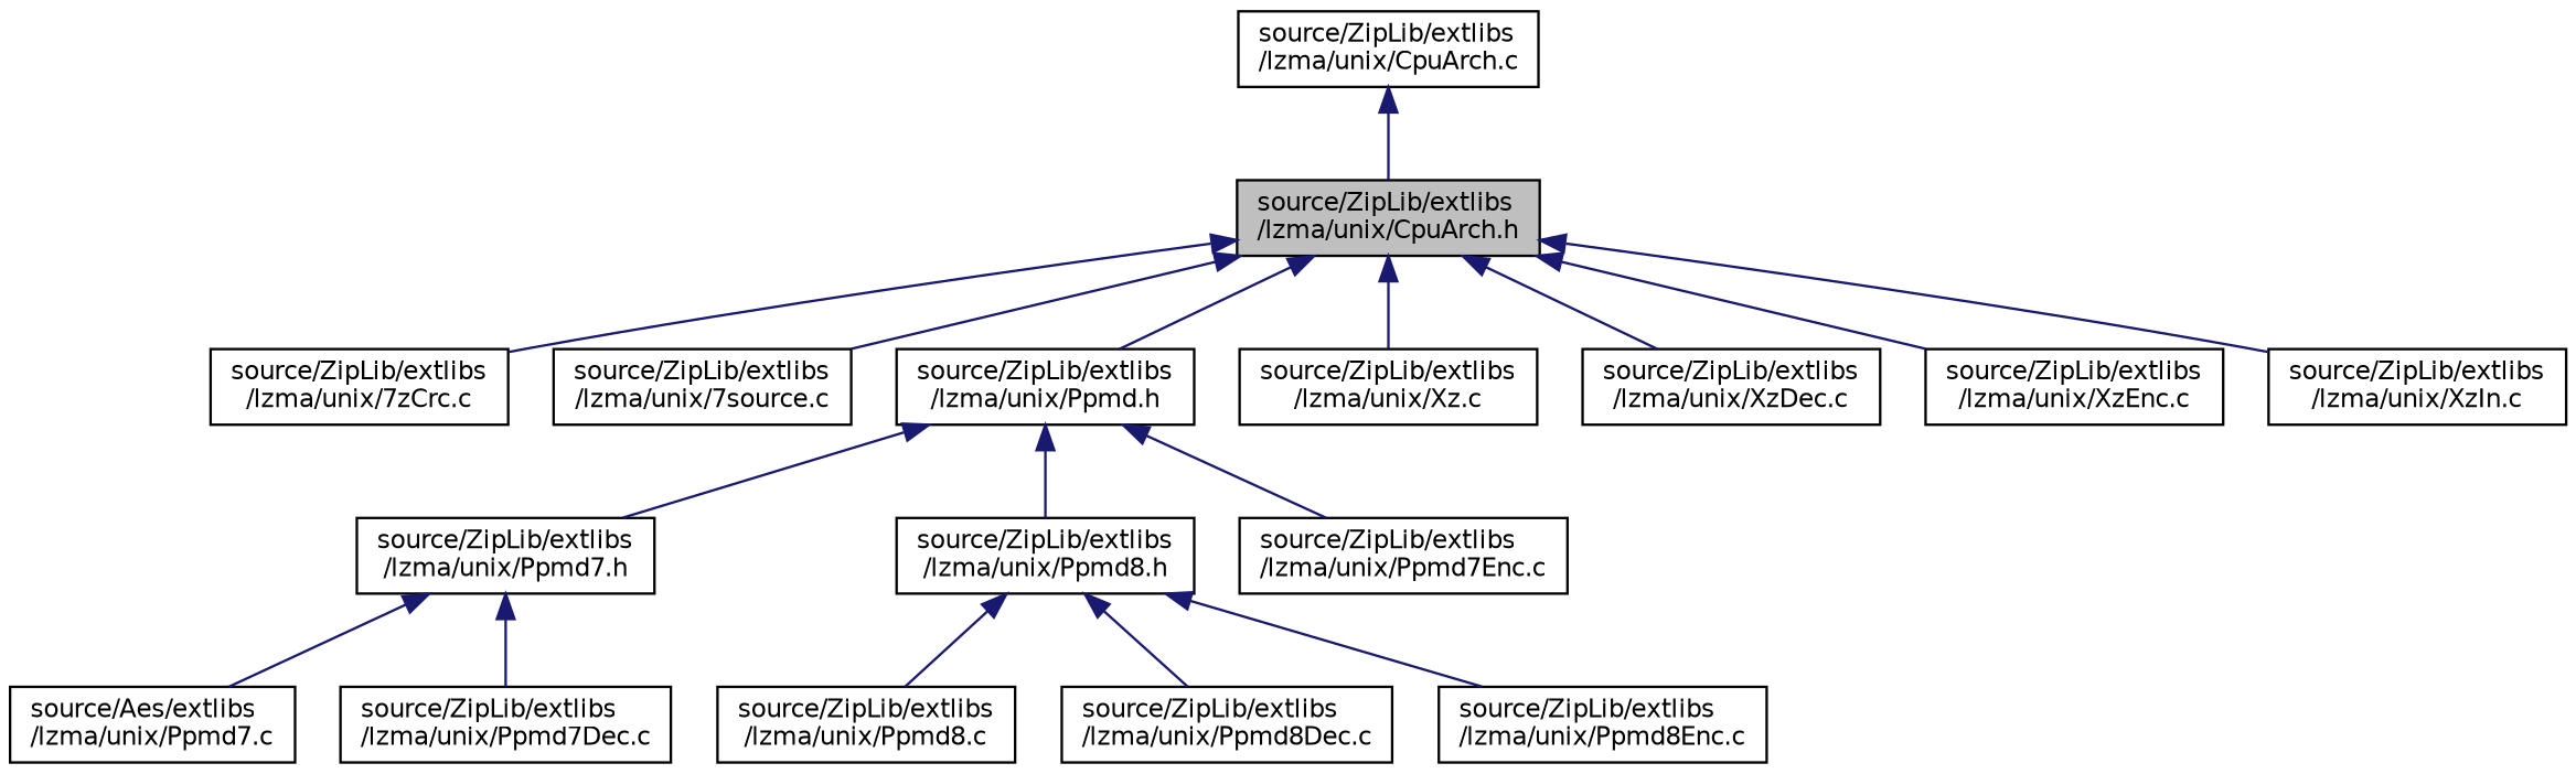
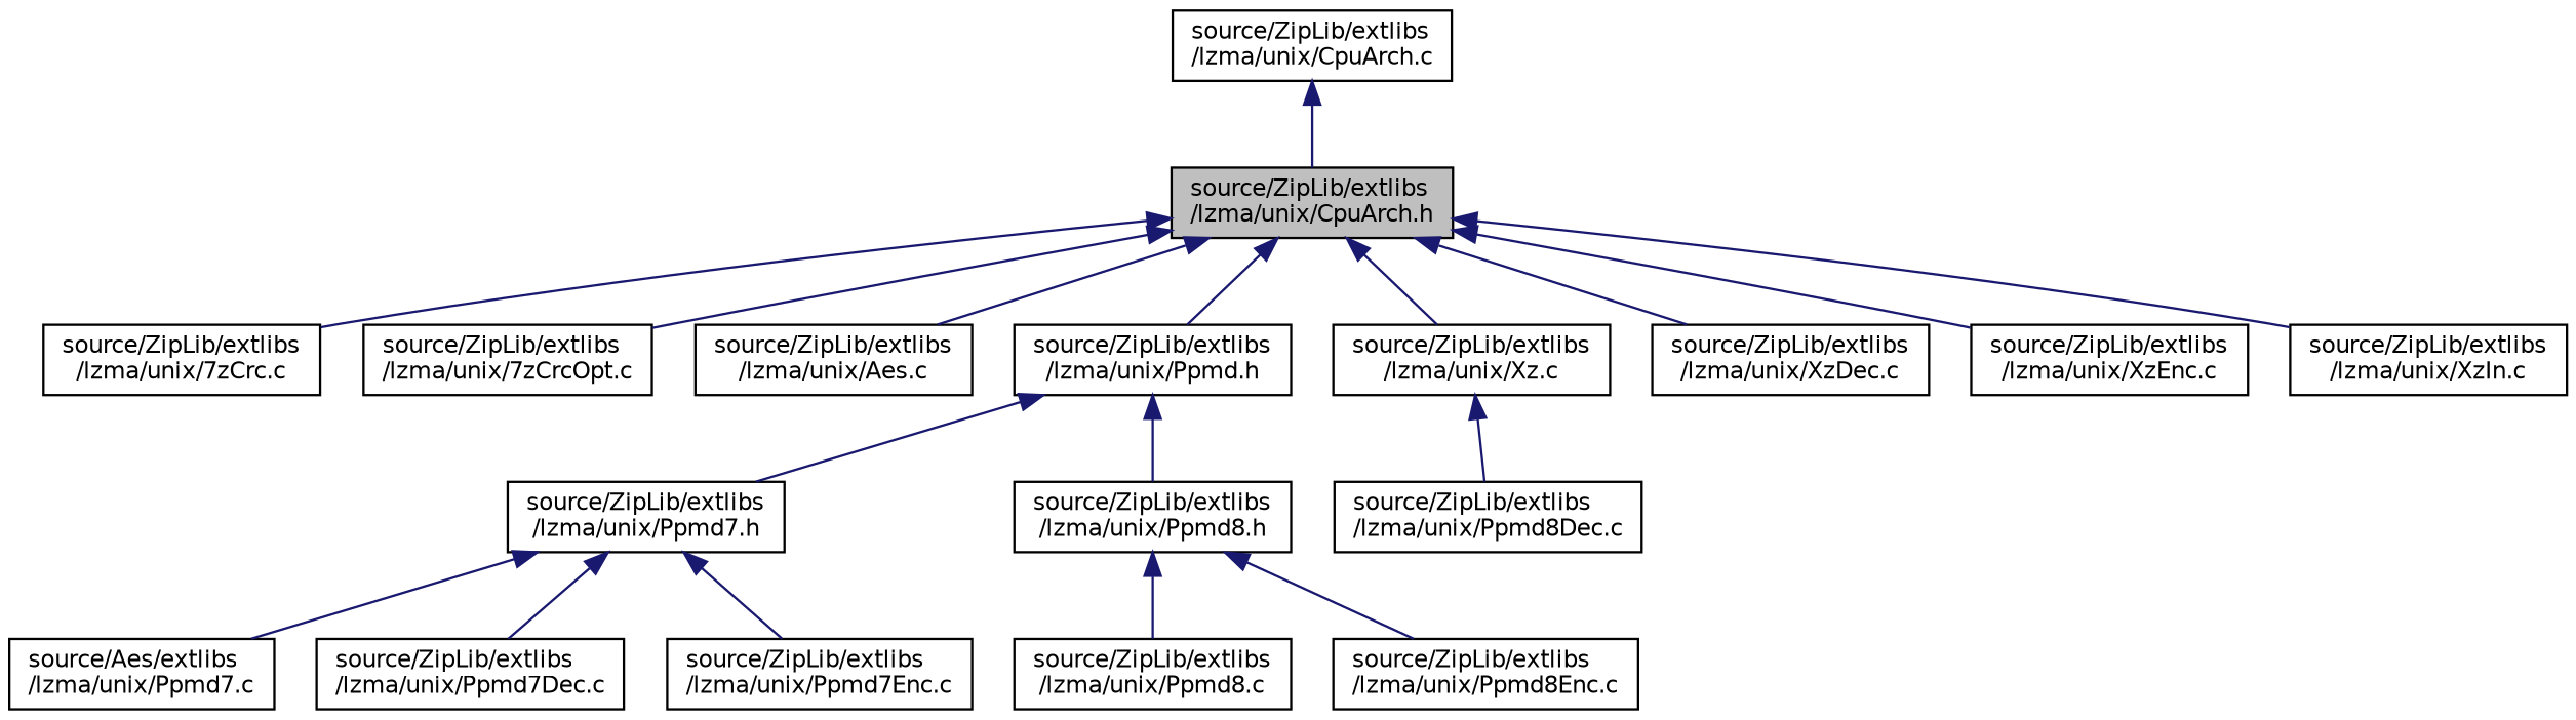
  digraph {
    node [color=black fillcolor=white fontname=Helvetica fontsize=10 shape=record style=filled]
    edge [color=midnightblue dir=back fontname=Helvetica fontsize=10 labelfontname=Helvetica labelfontsize=10 style=solid]
    n1 [fillcolor=grey75 fontcolor=black height=0.2 label="source/ZipLib/extlibs\l/lzma/unix/CpuArch.h" width=0.4]
    n2 [height=0.2 label="source/ZipLib/extlibs\l/lzma/unix/7zCrc.c" width=0.4]
-   n3 [height=0.2 label="source/ZipLib/extlibs\l/lzma/unix/7source.c" width=0.4]
+   n3 [height=0.2 label="source/ZipLib/extlibs\l/lzma/unix/7zCrcOpt.c" width=0.4]
+   n4 [height=0.2 label="source/ZipLib/extlibs\l/lzma/unix/Aes.c" width=0.4]
    n5 [height=0.2 label="source/ZipLib/extlibs\l/lzma/unix/Ppmd.h" width=0.4]
    n6 [height=0.2 label="source/ZipLib/extlibs\l/lzma/unix/Xz.c" width=0.4]
    n7 [height=0.2 label="source/ZipLib/extlibs\l/lzma/unix/XzDec.c" width=0.4]
    n8 [height=0.2 label="source/ZipLib/extlibs\l/lzma/unix/XzEnc.c" width=0.4]
    n9 [height=0.2 label="source/ZipLib/extlibs\l/lzma/unix/XzIn.c" width=0.4]
    n10 [height=0.2 label="source/ZipLib/extlibs\l/lzma/unix/CpuArch.c" width=0.4]
    n11 [height=0.2 label="source/ZipLib/extlibs\l/lzma/unix/Ppmd7.h" width=0.4]
    n12 [height=0.2 label="source/ZipLib/extlibs\l/lzma/unix/Ppmd8.h" width=0.4]
    n13 [height=0.2 label="source/Aes/extlibs\l/lzma/unix/Ppmd7.c" width=0.4]
    n14 [height=0.2 label="source/ZipLib/extlibs\l/lzma/unix/Ppmd7Dec.c" width=0.4]
    n15 [height=0.2 label="source/ZipLib/extlibs\l/lzma/unix/Ppmd7Enc.c" width=0.4]
    n16 [height=0.2 label="source/ZipLib/extlibs\l/lzma/unix/Ppmd8.c" width=0.4]
    n17 [height=0.2 label="source/ZipLib/extlibs\l/lzma/unix/Ppmd8Dec.c" width=0.4]
    n18 [height=0.2 label="source/ZipLib/extlibs\l/lzma/unix/Ppmd8Enc.c" width=0.4]
    n1 -> n2
    n1 -> n3
+   n1 -> n4
    n1 -> n5
    n1 -> n6
    n1 -> n7
    n1 -> n8
    n1 -> n9
    n5 -> n11
    n5 -> n12
    n10 -> n1
    n11 -> n13
    n11 -> n14
-   n5 -> n15
+   n11 -> n15
    n12 -> n16
-   n12 -> n17
+   n6 -> n17
    n12 -> n18
  }
